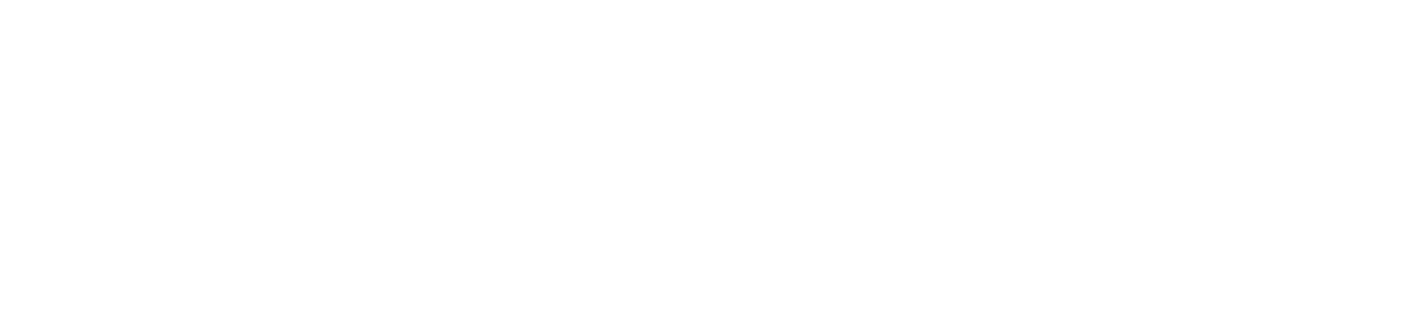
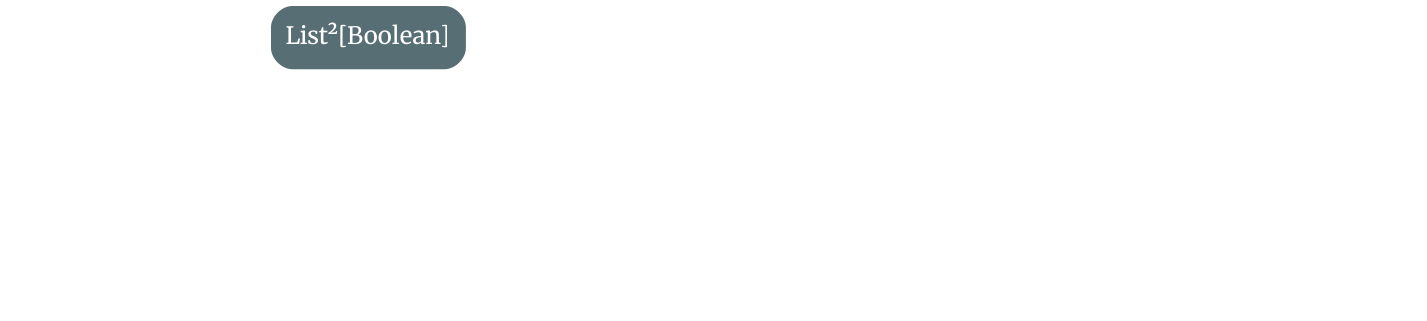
  digraph {
    fontname=Merriweather
    node [color="#586E75" fillcolor="#ffffff" fontcolor="#586E75" fontname=Merriweather shape=rectangle style=invis]
    edge [color="#586E75" fontcolor="#000000" fontname=Merriweather fontsize=11 style=invis]
+   n1 [fillcolor="#586E75" fontcolor="#ffffff" label="List²[Boolean]" style="rounded,filled"]
    n2 [fillcolor="#586E75" fontcolor="#ffffff" label="List₀[Boolean]"]
    n3 [fillcolor="#586E75" fontcolor="#ffffff" label="List₁[Boolean]"]
    n4 [fillcolor="#586E75" fontcolor="#ffffff" label="List₂[Boolean]"]
    Nil
    n6 [label="true :: Nil"]
    n7 [label="false :: Nil"]
    n8 [label="true :: true :: Nil"]
    n9 [label="true :: false :: Nil"]
    n10 [label="false :: true :: Nil"]
    n11 [label="false :: false :: Nil"]
+   n1 -> n2
+   n1 -> n3
+   n1 -> n4
    n2 -> Nil
    n3 -> n6
    n3 -> n7
    n4 -> n8
    n4 -> n9
    n4 -> n10
    n4 -> n11
  }
